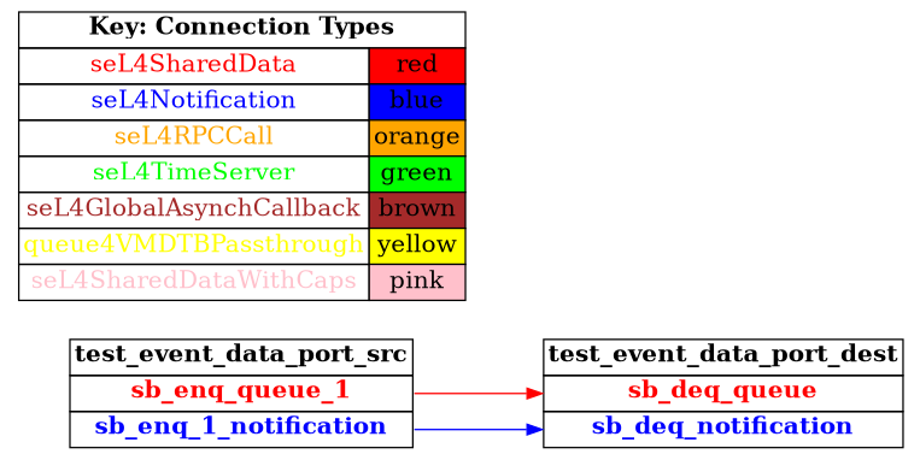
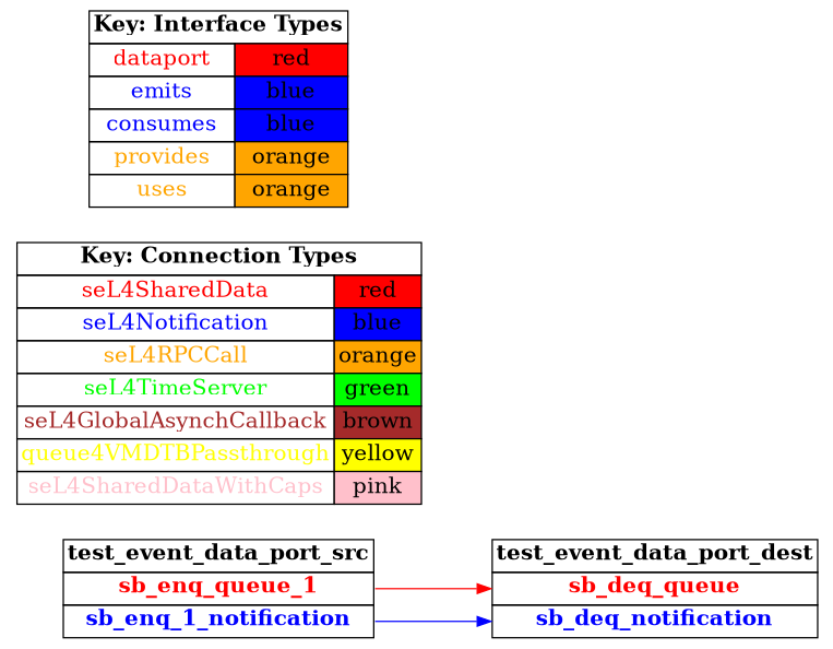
  digraph {
    rankdir=LR
    node [fontsize=16 shape=plaintext]
    n1 [label=<     <TABLE BORDER="0" CELLBORDER="1" CELLSPACING="0">       <TR><TD><B>test_event_data_port_src</B></TD></TR>       <TR><TD PORT="sb_enq_queue_1"><FONT COLOR="red"><B>sb_enq_queue_1</B></FONT></TD></TR>       <TR><TD PORT="sb_enq_1_notification"><FONT COLOR="blue"><B>sb_enq_1_notification</B></FONT></TD></TR>"     </TABLE>   >]
    n2 [label=<     <TABLE BORDER="0" CELLBORDER="1" CELLSPACING="0">       <TR><TD><B>test_event_data_port_dest</B></TD></TR>       <TR><TD PORT="sb_deq_queue"><FONT COLOR="red"><B>sb_deq_queue</B></FONT></TD></TR>       <TR><TD PORT="sb_deq_notification"><FONT COLOR="blue"><B>sb_deq_notification</B></FONT></TD></TR>"     </TABLE>   >]
    n3 [label=<    <TABLE BORDER="0" CELLBORDER="1" CELLSPACING="0">      <TR><TD COLSPAN="2"><B>Key: Connection Types</B></TD></TR>      <TR><TD><FONT COLOR="red">seL4SharedData</FONT></TD><TD BGCOLOR="red">red</TD></TR>      <TR><TD><FONT COLOR="blue">seL4Notification</FONT></TD><TD BGCOLOR="blue">blue</TD></TR>      <TR><TD><FONT COLOR="orange">seL4RPCCall</FONT></TD><TD BGCOLOR="orange">orange</TD></TR>      <TR><TD><FONT COLOR="green">seL4TimeServer</FONT></TD><TD BGCOLOR="green">green</TD></TR>      <TR><TD><FONT COLOR="brown">seL4GlobalAsynchCallback</FONT></TD><TD BGCOLOR="brown">brown</TD></TR>      <TR><TD><FONT COLOR="yellow">queue4VMDTBPassthrough</FONT></TD><TD BGCOLOR="yellow">yellow</TD></TR>      <TR><TD><FONT COLOR="pink">seL4SharedDataWithCaps</FONT></TD><TD BGCOLOR="pink">pink</TD></TR>    </TABLE>   >]
+   n4 [label=<    <TABLE BORDER="0" CELLBORDER="1" CELLSPACING="0">      <TR><TD COLSPAN="2"><B>Key: Interface Types</B></TD></TR>      <TR><TD><FONT COLOR="red">dataport</FONT></TD><TD BGCOLOR="red">red</TD></TR>      <TR><TD><FONT COLOR="blue">emits</FONT></TD><TD BGCOLOR="blue">blue</TD></TR>      <TR><TD><FONT COLOR="blue">consumes</FONT></TD><TD BGCOLOR="blue">blue</TD></TR>      <TR><TD><FONT COLOR="orange">provides</FONT></TD><TD BGCOLOR="orange">orange</TD></TR>      <TR><TD><FONT COLOR="orange">uses</FONT></TD><TD BGCOLOR="orange">orange</TD></TR>    </TABLE>   >]
    n1 -> n2 [color=blue headport=sb_deq_notification tailport=sb_enq_1_notification]
    n1 -> n2 [color=red headport=sb_deq_queue tailport=sb_enq_queue_1]
  }
